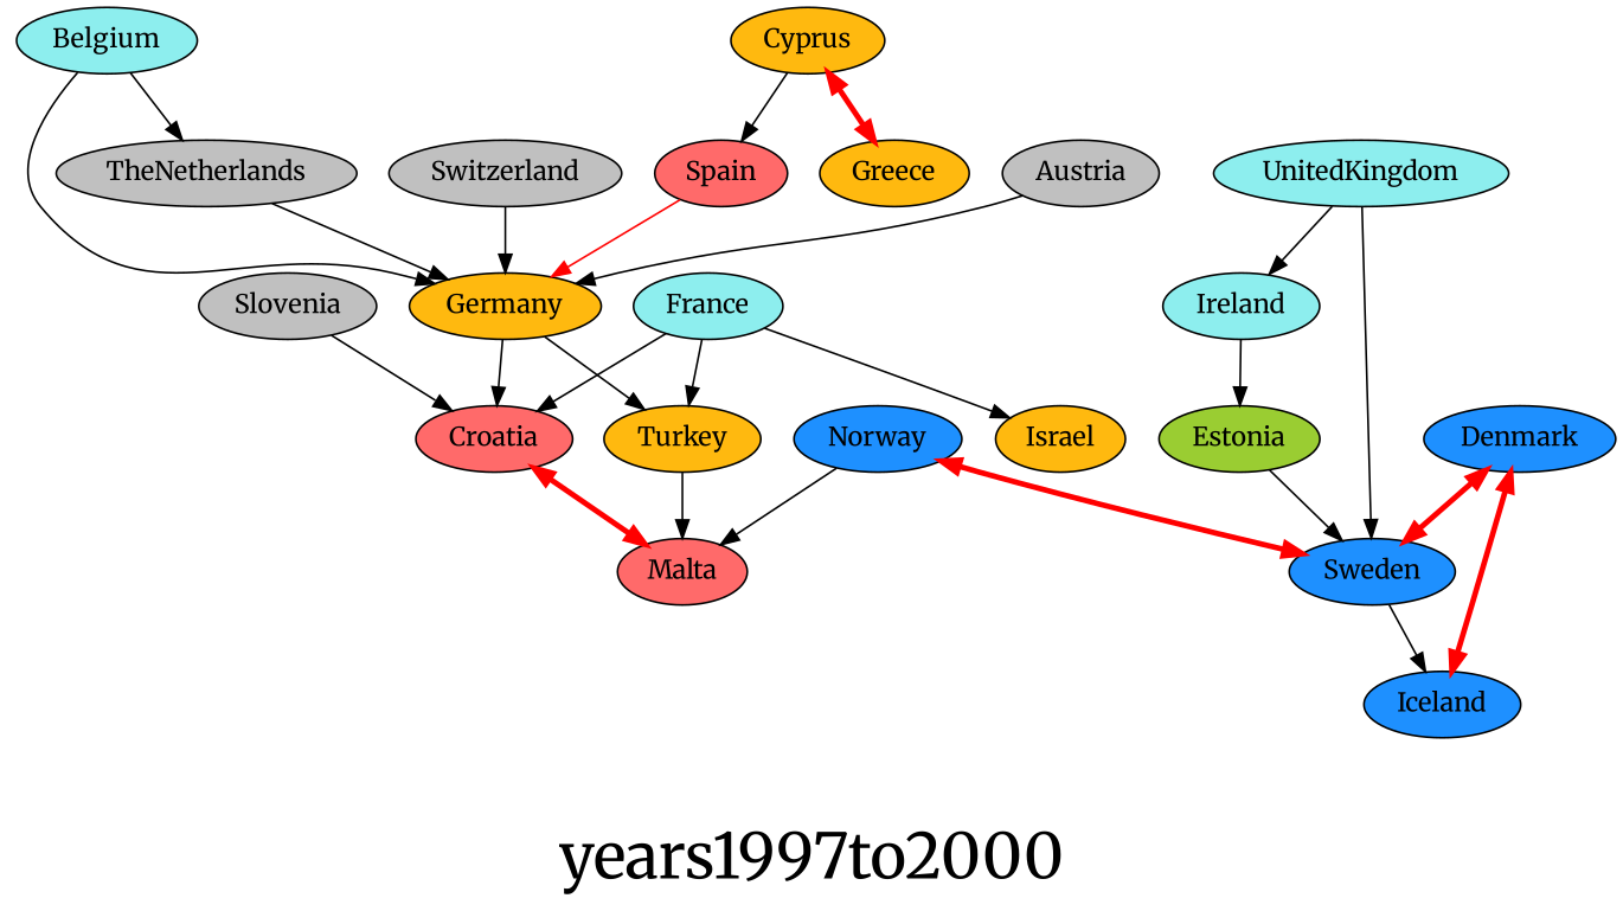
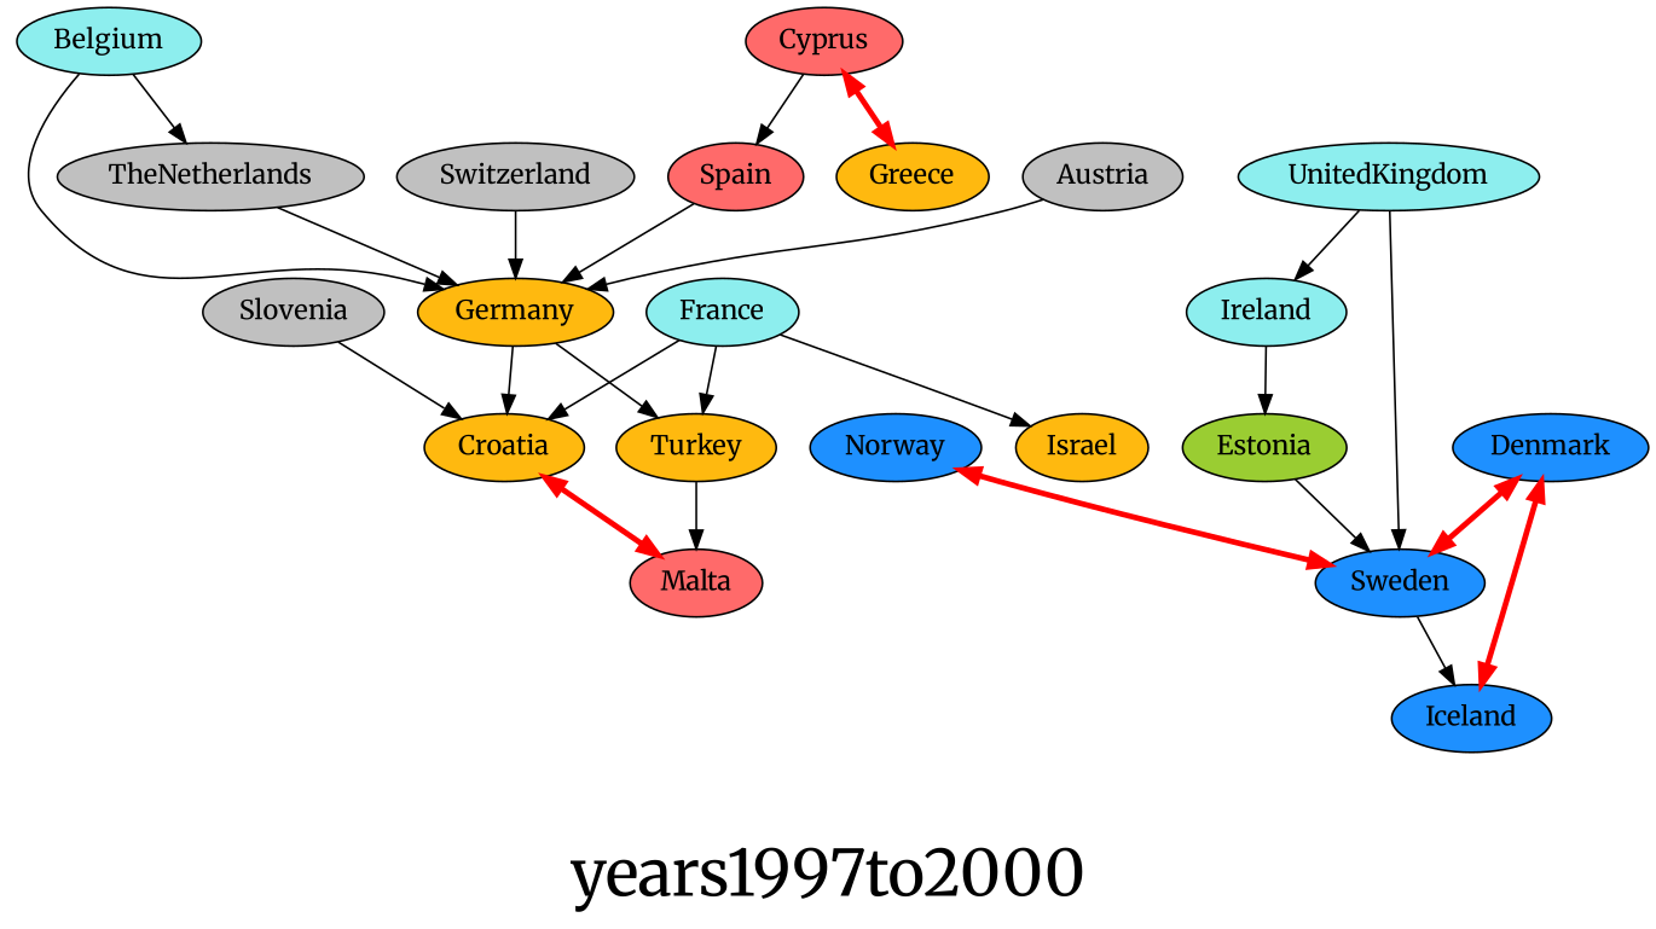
  digraph {
    fontname=Merriweather
    fontsize=34
    label=years1997to2000
    node [fillcolor=darkgoldenrod1 fontname=Merriweather style=filled]
    edge [fontname=Merriweather]
    Germany
    Austria [fillcolor=gray]
-   Croatia [fillcolor=indianred1]
+   Croatia
    Turkey
    Malta [fillcolor=indianred1]
    Belgium [fillcolor=darkslategray2]
    TheNetherlands [fillcolor=gray]
-   Cyprus
+   Cyprus [fillcolor=indianred1]
    Greece
    Spain [fillcolor=indianred1]
    Denmark [fillcolor=dodgerblue]
    Iceland [fillcolor=dodgerblue]
    Sweden [fillcolor=dodgerblue]
    Estonia [fillcolor=olivedrab3]
    France [fillcolor=darkslategray2]
    Israel
    Ireland [fillcolor=darkslategray2]
    Norway [fillcolor=dodgerblue]
    Slovenia [fillcolor=gray]
    Switzerland [fillcolor=gray]
    UnitedKingdom [fillcolor=darkslategray2]
    Germany -> Croatia
    Germany -> Turkey
    Austria -> Germany
    Croatia -> Malta [color=red dir=both penwidth=3]
    Turkey -> Malta
    Belgium -> Germany
    Belgium -> TheNetherlands
    TheNetherlands -> Germany
    Cyprus -> Greece [color=red dir=both penwidth=3]
    Cyprus -> Spain
-   Spain -> Germany [color=red]
+   Spain -> Germany
    Denmark -> Iceland [color=red dir=both penwidth=3]
    Denmark -> Sweden [color=red dir=both penwidth=3]
    Sweden -> Iceland
    Estonia -> Sweden
    France -> Croatia
    France -> Turkey
    France -> Israel
    Ireland -> Estonia
-   Norway -> Malta
    Norway -> Sweden [color=red dir=both penwidth=3]
    Slovenia -> Croatia
    Switzerland -> Germany
    UnitedKingdom -> Sweden
    UnitedKingdom -> Ireland
  }
